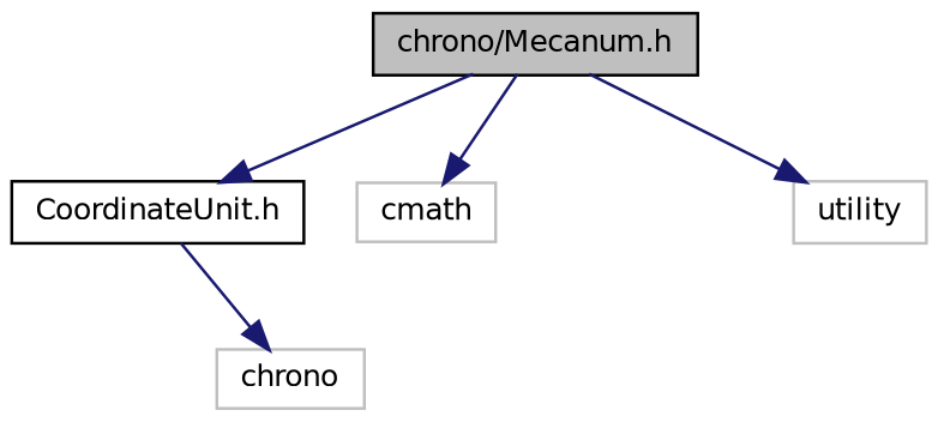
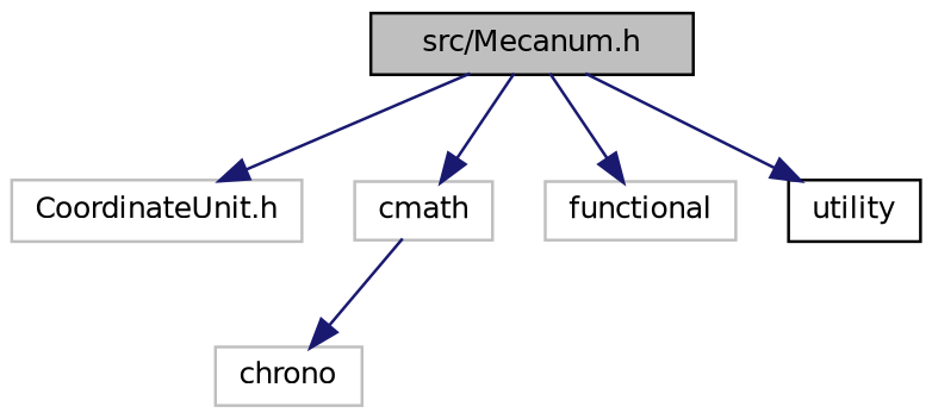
  digraph {
    node [color=grey75 fillcolor=white fontname=Helvetica fontsize=10 shape=record style=filled]
    edge [color=midnightblue fontname=Helvetica fontsize=10 labelfontname=Helvetica labelfontsize=10 style=solid]
-   n1 [color=black fillcolor=grey75 fontcolor=black height=0.2 label="chrono/Mecanum.h" width=0.4]
-   n2 [color=black height=0.2 label="CoordinateUnit.h" width=0.4]
+   n1 [color=black fillcolor=grey75 fontcolor=black height=0.2 label="src/Mecanum.h" width=0.4]
+   n2 [height=0.2 label="CoordinateUnit.h" width=0.4]
    n3 [height=0.2 label=cmath width=0.4]
-   n5 [height=0.2 label=utility width=0.4]
+   n4 [height=0.2 label=functional width=0.4]
+   n5 [color=black height=0.2 label=utility width=0.4]
    n6 [height=0.2 label=chrono width=0.4]
    n1 -> n2
    n1 -> n3
+   n1 -> n4
    n1 -> n5
-   n2 -> n6
+   n3 -> n6
  }
